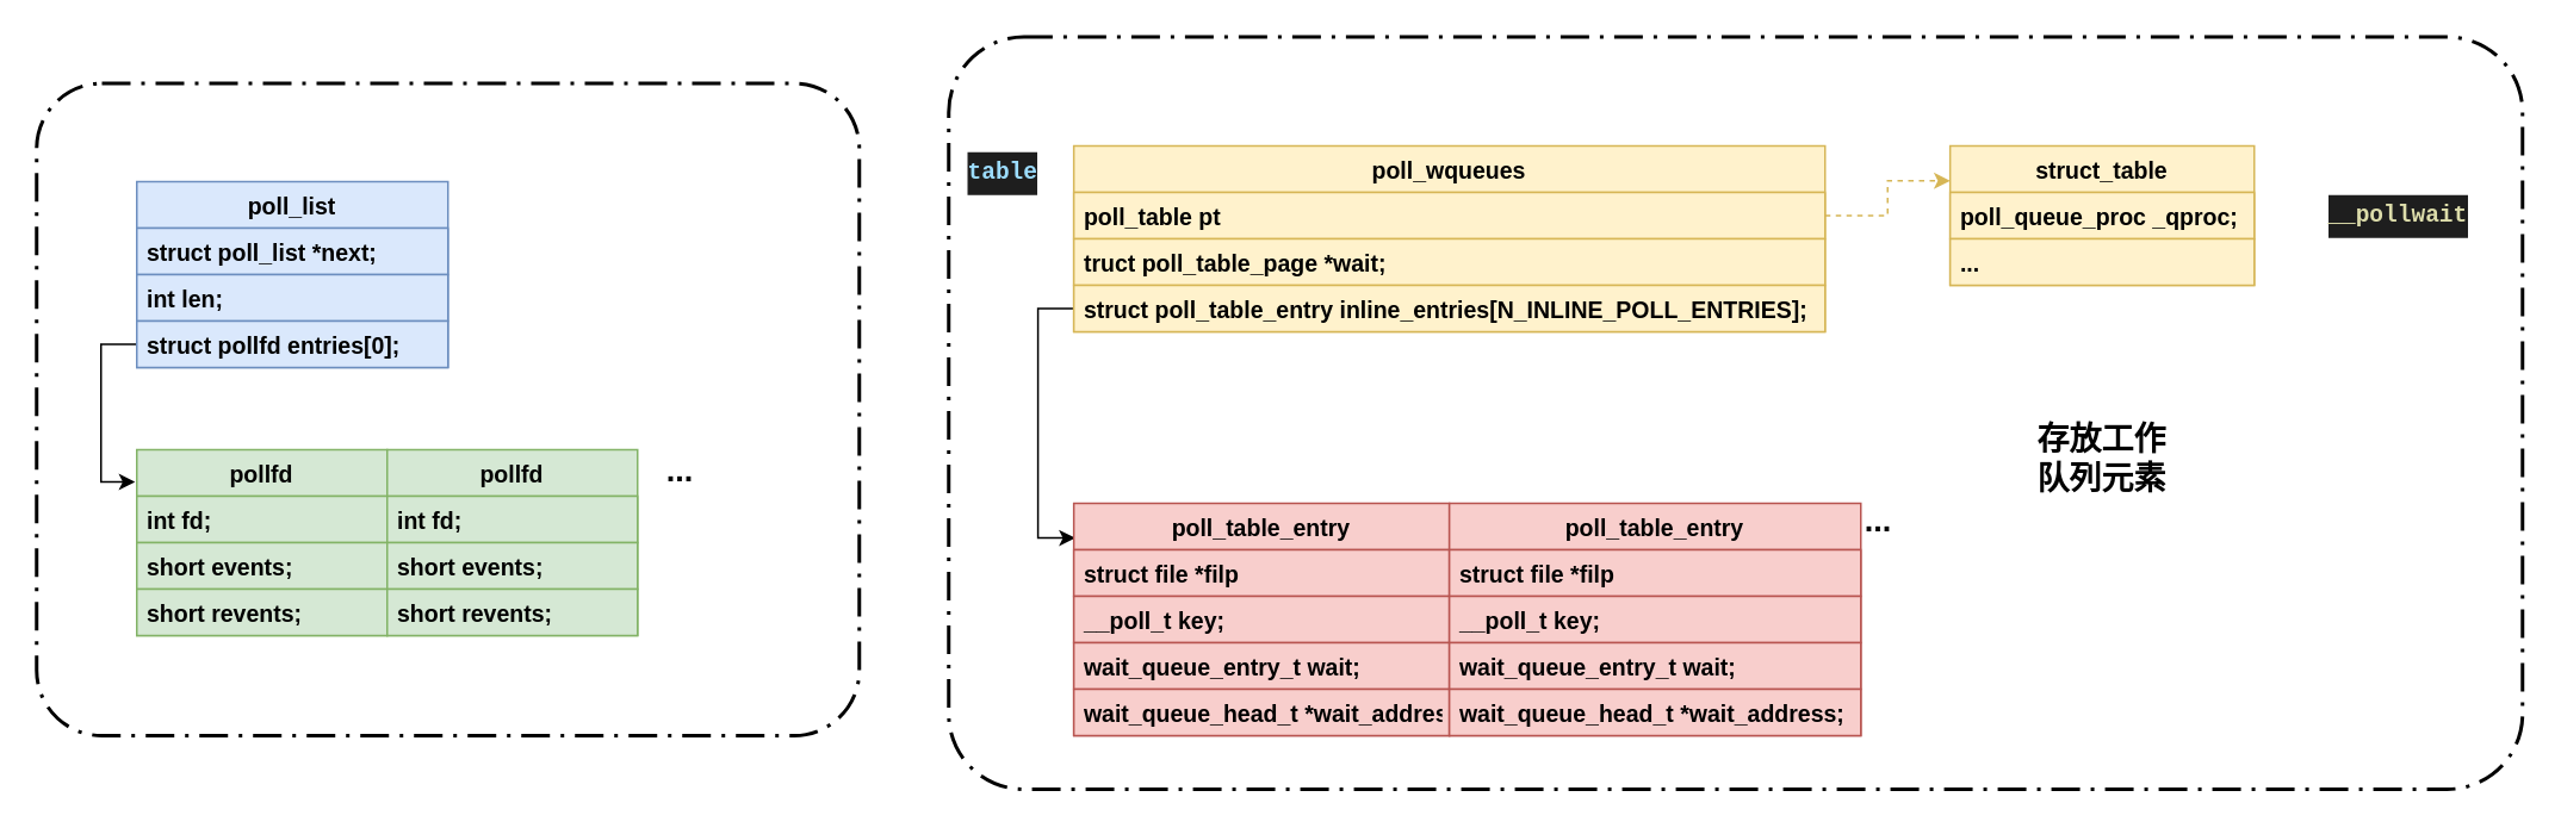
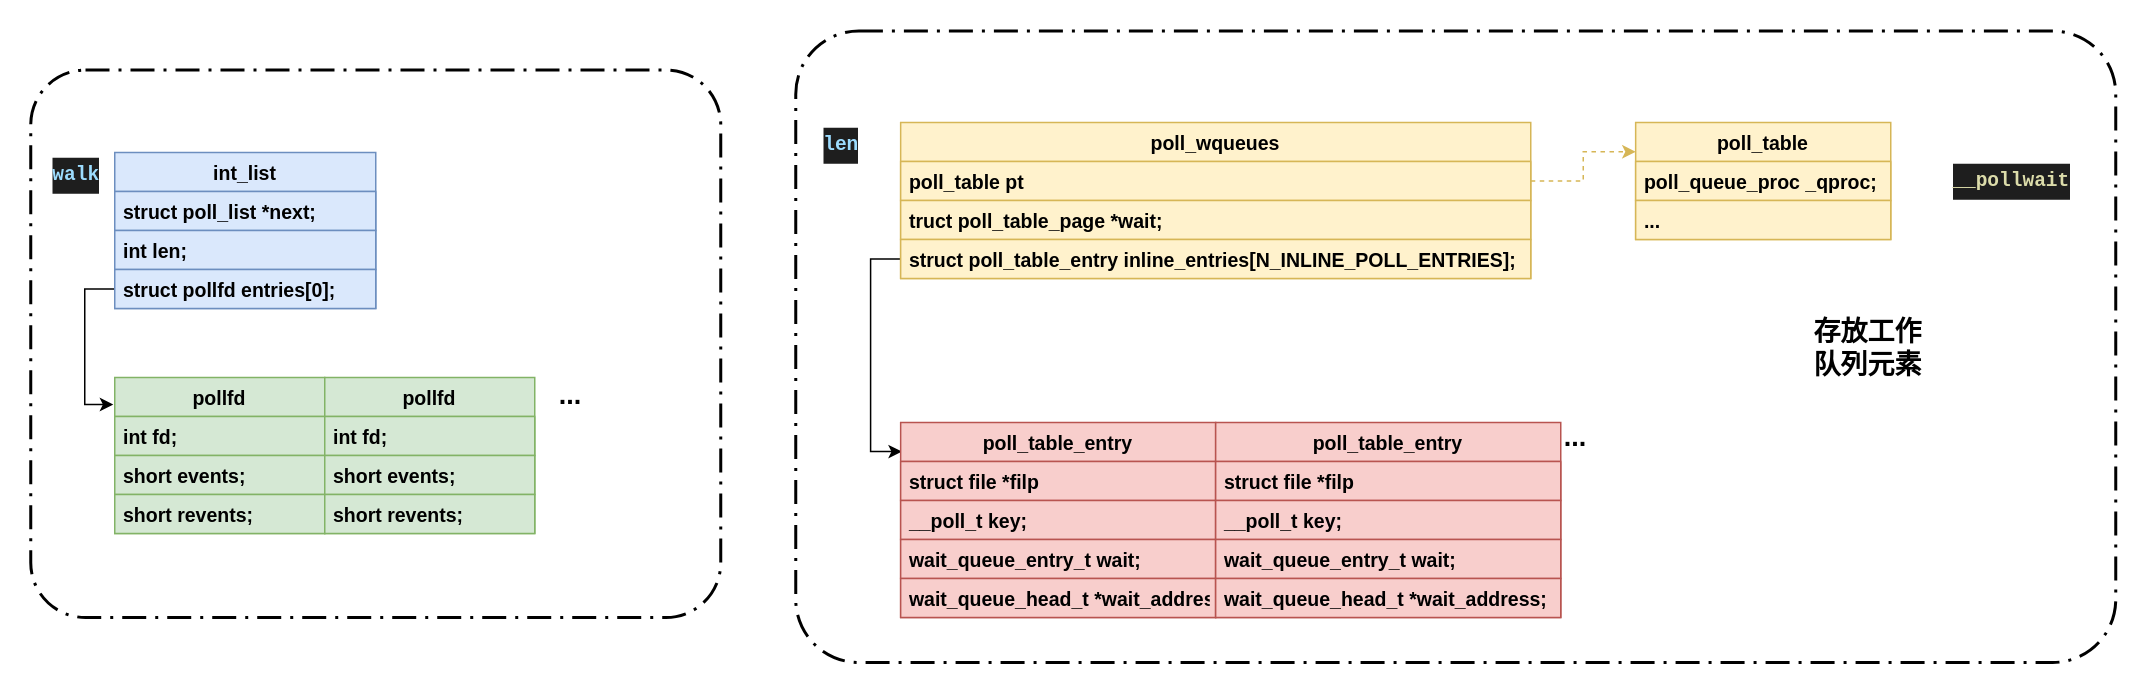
  <mxCell id="0" />
  <mxCell id="1" parent="0" />
  <mxCell id="2" value="" style="rounded=1;arcSize=10;dashed=1;strokeColor=#000000;fillColor=none;gradientColor=none;dashPattern=8 3 1 3;strokeWidth=2;fontSize=15;" vertex="1" parent="1"><mxGeometry x="530" y="20" width="880" height="421" as="geometry" /></mxCell>
  <mxCell id="3" value="" style="rounded=1;arcSize=10;dashed=1;strokeColor=#000000;fillColor=none;gradientColor=none;dashPattern=8 3 1 3;strokeWidth=2;fontSize=15;" vertex="1" parent="1"><mxGeometry x="20" y="46" width="460" height="365" as="geometry" /></mxCell>
  <mxCell id="4" value="&lt;div style=&quot;color: rgb(212, 212, 212); background-color: rgb(30, 30, 30); font-family: consolas, &amp;quot;courier new&amp;quot;, monospace; font-size: 13px; line-height: 24px;&quot;&gt;&lt;span style=&quot;color: rgb(220, 220, 170); font-size: 13px;&quot;&gt;__pollwait&lt;/span&gt;&lt;/div&gt;" style="text;html=1;align=center;verticalAlign=middle;resizable=0;points=[];autosize=1;fontStyle=1;fontSize=13;" vertex="1" parent="1"><mxGeometry x="1295" y="105" width="90" height="30" as="geometry" /></mxCell>
+ <mxCell id="5" value="&lt;div style=&quot;color: rgb(212, 212, 212); background-color: rgb(30, 30, 30); font-family: consolas, &amp;quot;courier new&amp;quot;, monospace; font-size: 13px; line-height: 24px;&quot;&gt;&lt;span style=&quot;color: rgb(156, 220, 254); font-size: 13px;&quot;&gt;walk&lt;/span&gt;&lt;/div&gt;" style="text;html=1;align=center;verticalAlign=middle;resizable=0;points=[];autosize=1;fontStyle=1;fontSize=13;" vertex="1" parent="1"><mxGeometry x="30" y="101" width="40" height="30" as="geometry" /></mxCell>
  <mxCell id="6" style="edgeStyle=orthogonalEdgeStyle;rounded=0;orthogonalLoop=1;jettySize=auto;html=1;entryX=-0.007;entryY=0.173;entryDx=0;entryDy=0;entryPerimeter=0;fontStyle=1;fontSize=13;" edge="1" parent="1" source="16" target="17"><mxGeometry relative="1" as="geometry" /></mxCell>
  <mxCell id="7" value="&lt;font style=&quot;font-size: 18px&quot;&gt;...&lt;/font&gt;" style="text;html=1;strokeColor=none;fillColor=none;align=center;verticalAlign=middle;whiteSpace=wrap;rounded=0;fontStyle=1;fontSize=13;" vertex="1" parent="1"><mxGeometry x="360" y="253" width="40" height="20" as="geometry" /></mxCell>
  <mxCell id="8" value="&lt;font style=&quot;font-size: 18px&quot;&gt;...&lt;/font&gt;" style="text;html=1;strokeColor=none;fillColor=none;align=center;verticalAlign=middle;whiteSpace=wrap;rounded=0;fontStyle=1;fontSize=15;" vertex="1" parent="1"><mxGeometry x="220" y="101" width="40" height="20" as="geometry" /></mxCell>
  <mxCell id="9" style="edgeStyle=orthogonalEdgeStyle;rounded=0;orthogonalLoop=1;jettySize=auto;html=1;entryX=0;entryY=0.25;entryDx=0;entryDy=0;fontSize=13;fillColor=#fff2cc;strokeColor=#d6b656;fontStyle=1;dashed=1;" edge="1" parent="1" source="26" target="29"><mxGeometry relative="1" as="geometry" /></mxCell>
  <mxCell id="10" style="edgeStyle=orthogonalEdgeStyle;rounded=0;orthogonalLoop=1;jettySize=auto;html=1;entryX=0.004;entryY=0.149;entryDx=0;entryDy=0;entryPerimeter=0;fontSize=13;fontStyle=1" edge="1" parent="1" source="28" target="32"><mxGeometry relative="1" as="geometry" /></mxCell>
  <mxCell id="11" value="&lt;font style=&quot;font-size: 18px&quot;&gt;...&lt;/font&gt;" style="text;html=1;strokeColor=none;fillColor=none;align=center;verticalAlign=middle;whiteSpace=wrap;rounded=0;fontStyle=1;fontSize=13;" vertex="1" parent="1"><mxGeometry x="1029.94" y="281" width="40" height="20" as="geometry" /></mxCell>
- <mxCell id="12" value="&lt;div style=&quot;color: rgb(212, 212, 212); background-color: rgb(30, 30, 30); font-family: consolas, &amp;quot;courier new&amp;quot;, monospace; font-size: 13px; line-height: 24px;&quot;&gt;&lt;span style=&quot;color: rgb(156, 220, 254); font-size: 13px;&quot;&gt;table&lt;/span&gt;&lt;/div&gt;" style="text;html=1;align=center;verticalAlign=middle;resizable=0;points=[];autosize=1;fontSize=13;fontStyle=1" vertex="1" parent="1"><mxGeometry x="535" y="81" width="50" height="30" as="geometry" /></mxCell>
- <mxCell id="13" value="poll_list" style="swimlane;fontStyle=1;childLayout=stackLayout;horizontal=1;startSize=26;fillColor=#dae8fc;horizontalStack=0;resizeParent=1;resizeParentMax=0;resizeLast=0;collapsible=1;marginBottom=0;strokeColor=#6c8ebf;fontSize=13;" vertex="1" parent="1"><mxGeometry x="76" y="101" width="174" height="104" as="geometry" /></mxCell>
+ <mxCell id="12" value="&lt;div style=&quot;color: rgb(212, 212, 212); background-color: rgb(30, 30, 30); font-family: consolas, &amp;quot;courier new&amp;quot;, monospace; font-size: 13px; line-height: 24px;&quot;&gt;&lt;span style=&quot;color: rgb(156, 220, 254); font-size: 13px;&quot;&gt;len&lt;/span&gt;&lt;/div&gt;" style="text;html=1;align=center;verticalAlign=middle;resizable=0;points=[];autosize=1;fontSize=13;fontStyle=1" vertex="1" parent="1"><mxGeometry x="535" y="81" width="50" height="30" as="geometry" /></mxCell>
+ <mxCell id="13" value="int_list" style="swimlane;fontStyle=1;childLayout=stackLayout;horizontal=1;startSize=26;fillColor=#dae8fc;horizontalStack=0;resizeParent=1;resizeParentMax=0;resizeLast=0;collapsible=1;marginBottom=0;strokeColor=#6c8ebf;fontSize=13;" vertex="1" parent="1"><mxGeometry x="76" y="101" width="174" height="104" as="geometry" /></mxCell>
  <mxCell id="14" value="struct poll_list *next;" style="text;strokeColor=#6c8ebf;fillColor=#dae8fc;align=left;verticalAlign=top;spacingLeft=4;spacingRight=4;overflow=hidden;rotatable=0;points=[[0,0.5],[1,0.5]];portConstraint=eastwest;fontStyle=1;fontSize=13;" vertex="1" parent="13"><mxGeometry y="26" width="174" height="26" as="geometry" /></mxCell>
  <mxCell id="15" value="int len;" style="text;strokeColor=#6c8ebf;fillColor=#dae8fc;align=left;verticalAlign=top;spacingLeft=4;spacingRight=4;overflow=hidden;rotatable=0;points=[[0,0.5],[1,0.5]];portConstraint=eastwest;fontStyle=1;fontSize=13;" vertex="1" parent="13"><mxGeometry y="52" width="174" height="26" as="geometry" /></mxCell>
  <mxCell id="16" value="struct pollfd entries[0];" style="text;strokeColor=#6c8ebf;fillColor=#dae8fc;align=left;verticalAlign=top;spacingLeft=4;spacingRight=4;overflow=hidden;rotatable=0;points=[[0,0.5],[1,0.5]];portConstraint=eastwest;fontStyle=1;fontSize=13;" vertex="1" parent="13"><mxGeometry y="78" width="174" height="26" as="geometry" /></mxCell>
  <mxCell id="17" value="pollfd" style="swimlane;fontStyle=1;childLayout=stackLayout;horizontal=1;startSize=26;fillColor=#d5e8d4;horizontalStack=0;resizeParent=1;resizeParentMax=0;resizeLast=0;collapsible=1;marginBottom=0;strokeColor=#82b366;fontSize=13;" vertex="1" parent="1"><mxGeometry x="76" y="251" width="140" height="104" as="geometry" /></mxCell>
  <mxCell id="18" value="int fd;" style="text;strokeColor=#82b366;fillColor=#d5e8d4;align=left;verticalAlign=top;spacingLeft=4;spacingRight=4;overflow=hidden;rotatable=0;points=[[0,0.5],[1,0.5]];portConstraint=eastwest;fontStyle=1;fontSize=13;" vertex="1" parent="17"><mxGeometry y="26" width="140" height="26" as="geometry" /></mxCell>
  <mxCell id="19" value="short events;" style="text;strokeColor=#82b366;fillColor=#d5e8d4;align=left;verticalAlign=top;spacingLeft=4;spacingRight=4;overflow=hidden;rotatable=0;points=[[0,0.5],[1,0.5]];portConstraint=eastwest;fontStyle=1;fontSize=13;" vertex="1" parent="17"><mxGeometry y="52" width="140" height="26" as="geometry" /></mxCell>
  <mxCell id="20" value="short revents;" style="text;strokeColor=#82b366;fillColor=#d5e8d4;align=left;verticalAlign=top;spacingLeft=4;spacingRight=4;overflow=hidden;rotatable=0;points=[[0,0.5],[1,0.5]];portConstraint=eastwest;fontStyle=1;fontSize=13;" vertex="1" parent="17"><mxGeometry y="78" width="140" height="26" as="geometry" /></mxCell>
  <mxCell id="21" value="pollfd" style="swimlane;fontStyle=1;childLayout=stackLayout;horizontal=1;startSize=26;fillColor=#d5e8d4;horizontalStack=0;resizeParent=1;resizeParentMax=0;resizeLast=0;collapsible=1;marginBottom=0;strokeColor=#82b366;fontSize=13;" vertex="1" parent="1"><mxGeometry x="216" y="251" width="140" height="104" as="geometry" /></mxCell>
  <mxCell id="22" value="int fd;" style="text;strokeColor=#82b366;fillColor=#d5e8d4;align=left;verticalAlign=top;spacingLeft=4;spacingRight=4;overflow=hidden;rotatable=0;points=[[0,0.5],[1,0.5]];portConstraint=eastwest;fontStyle=1;fontSize=13;" vertex="1" parent="21"><mxGeometry y="26" width="140" height="26" as="geometry" /></mxCell>
  <mxCell id="23" value="short events;" style="text;strokeColor=#82b366;fillColor=#d5e8d4;align=left;verticalAlign=top;spacingLeft=4;spacingRight=4;overflow=hidden;rotatable=0;points=[[0,0.5],[1,0.5]];portConstraint=eastwest;fontStyle=1;fontSize=13;" vertex="1" parent="21"><mxGeometry y="52" width="140" height="26" as="geometry" /></mxCell>
  <mxCell id="24" value="short revents;" style="text;strokeColor=#82b366;fillColor=#d5e8d4;align=left;verticalAlign=top;spacingLeft=4;spacingRight=4;overflow=hidden;rotatable=0;points=[[0,0.5],[1,0.5]];portConstraint=eastwest;fontStyle=1;fontSize=13;" vertex="1" parent="21"><mxGeometry y="78" width="140" height="26" as="geometry" /></mxCell>
  <mxCell id="25" value="poll_wqueues" style="swimlane;fontStyle=1;childLayout=stackLayout;horizontal=1;startSize=26;fillColor=#fff2cc;horizontalStack=0;resizeParent=1;resizeParentMax=0;resizeLast=0;collapsible=1;marginBottom=0;strokeColor=#d6b656;fontSize=13;" vertex="1" parent="1"><mxGeometry x="599.94" y="81" width="420.06" height="104" as="geometry" /></mxCell>
  <mxCell id="26" value="poll_table pt" style="text;strokeColor=#d6b656;fillColor=#fff2cc;align=left;verticalAlign=top;spacingLeft=4;spacingRight=4;overflow=hidden;rotatable=0;points=[[0,0.5],[1,0.5]];portConstraint=eastwest;fontStyle=1;fontSize=13;" vertex="1" parent="25"><mxGeometry y="26" width="420.06" height="26" as="geometry" /></mxCell>
  <mxCell id="27" value="truct poll_table_page *wait;" style="text;strokeColor=#d6b656;fillColor=#fff2cc;align=left;verticalAlign=top;spacingLeft=4;spacingRight=4;overflow=hidden;rotatable=0;points=[[0,0.5],[1,0.5]];portConstraint=eastwest;fontStyle=1;fontSize=13;" vertex="1" parent="25"><mxGeometry y="52" width="420.06" height="26" as="geometry" /></mxCell>
  <mxCell id="28" value="struct poll_table_entry inline_entries[N_INLINE_POLL_ENTRIES];" style="text;strokeColor=#d6b656;fillColor=#fff2cc;align=left;verticalAlign=top;spacingLeft=4;spacingRight=4;overflow=hidden;rotatable=0;points=[[0,0.5],[1,0.5]];portConstraint=eastwest;fontStyle=1;fontSize=13;" vertex="1" parent="25"><mxGeometry y="78" width="420.06" height="26" as="geometry" /></mxCell>
- <mxCell id="29" value="struct_table" style="swimlane;fontStyle=1;childLayout=stackLayout;horizontal=1;startSize=26;fillColor=#fff2cc;horizontalStack=0;resizeParent=1;resizeParentMax=0;resizeLast=0;collapsible=1;marginBottom=0;strokeColor=#d6b656;fontSize=13;" vertex="1" parent="1"><mxGeometry x="1089.94" y="81" width="170.06" height="78" as="geometry" /></mxCell>
+ <mxCell id="29" value="poll_table" style="swimlane;fontStyle=1;childLayout=stackLayout;horizontal=1;startSize=26;fillColor=#fff2cc;horizontalStack=0;resizeParent=1;resizeParentMax=0;resizeLast=0;collapsible=1;marginBottom=0;strokeColor=#d6b656;fontSize=13;" vertex="1" parent="1"><mxGeometry x="1089.94" y="81" width="170.06" height="78" as="geometry" /></mxCell>
  <mxCell id="30" value="poll_queue_proc _qproc;" style="text;strokeColor=#d6b656;fillColor=#fff2cc;align=left;verticalAlign=top;spacingLeft=4;spacingRight=4;overflow=hidden;rotatable=0;points=[[0,0.5],[1,0.5]];portConstraint=eastwest;fontStyle=1;fontSize=13;" vertex="1" parent="29"><mxGeometry y="26" width="170.06" height="26" as="geometry" /></mxCell>
  <mxCell id="31" value="..." style="text;strokeColor=#d6b656;fillColor=#fff2cc;align=left;verticalAlign=top;spacingLeft=4;spacingRight=4;overflow=hidden;rotatable=0;points=[[0,0.5],[1,0.5]];portConstraint=eastwest;fontStyle=1;fontSize=13;" vertex="1" parent="29"><mxGeometry y="52" width="170.06" height="26" as="geometry" /></mxCell>
  <mxCell id="32" value="poll_table_entry" style="swimlane;fontStyle=1;childLayout=stackLayout;horizontal=1;startSize=26;fillColor=#f8cecc;horizontalStack=0;resizeParent=1;resizeParentMax=0;resizeLast=0;collapsible=1;marginBottom=0;fontSize=13;strokeColor=#b85450;" vertex="1" parent="1"><mxGeometry x="599.94" y="281" width="210" height="130" as="geometry" /></mxCell>
  <mxCell id="33" value="struct file *filp" style="text;strokeColor=#b85450;fillColor=#f8cecc;align=left;verticalAlign=top;spacingLeft=4;spacingRight=4;overflow=hidden;rotatable=0;points=[[0,0.5],[1,0.5]];portConstraint=eastwest;fontStyle=1;fontSize=13;" vertex="1" parent="32"><mxGeometry y="26" width="210" height="26" as="geometry" /></mxCell>
  <mxCell id="34" value="__poll_t key;" style="text;strokeColor=#b85450;fillColor=#f8cecc;align=left;verticalAlign=top;spacingLeft=4;spacingRight=4;overflow=hidden;rotatable=0;points=[[0,0.5],[1,0.5]];portConstraint=eastwest;fontStyle=1;fontSize=13;" vertex="1" parent="32"><mxGeometry y="52" width="210" height="26" as="geometry" /></mxCell>
  <mxCell id="35" value="wait_queue_entry_t wait;" style="text;strokeColor=#b85450;fillColor=#f8cecc;align=left;verticalAlign=top;spacingLeft=4;spacingRight=4;overflow=hidden;rotatable=0;points=[[0,0.5],[1,0.5]];portConstraint=eastwest;fontStyle=1;fontSize=13;" vertex="1" parent="32"><mxGeometry y="78" width="210" height="26" as="geometry" /></mxCell>
  <mxCell id="36" value="wait_queue_head_t *wait_address;" style="text;strokeColor=#b85450;fillColor=#f8cecc;align=left;verticalAlign=top;spacingLeft=4;spacingRight=4;overflow=hidden;rotatable=0;points=[[0,0.5],[1,0.5]];portConstraint=eastwest;fontStyle=1;fontSize=13;" vertex="1" parent="32"><mxGeometry y="104" width="210" height="26" as="geometry" /></mxCell>
  <mxCell id="37" value="poll_table_entry" style="swimlane;fontStyle=1;childLayout=stackLayout;horizontal=1;startSize=26;fillColor=#f8cecc;horizontalStack=0;resizeParent=1;resizeParentMax=0;resizeLast=0;collapsible=1;marginBottom=0;fontSize=13;strokeColor=#b85450;" vertex="1" parent="1"><mxGeometry x="809.94" y="281" width="230.06" height="130" as="geometry" /></mxCell>
  <mxCell id="38" value="struct file *filp" style="text;strokeColor=#b85450;fillColor=#f8cecc;align=left;verticalAlign=top;spacingLeft=4;spacingRight=4;overflow=hidden;rotatable=0;points=[[0,0.5],[1,0.5]];portConstraint=eastwest;fontStyle=1;fontSize=13;" vertex="1" parent="37"><mxGeometry y="26" width="230.06" height="26" as="geometry" /></mxCell>
  <mxCell id="39" value="__poll_t key;" style="text;strokeColor=#b85450;fillColor=#f8cecc;align=left;verticalAlign=top;spacingLeft=4;spacingRight=4;overflow=hidden;rotatable=0;points=[[0,0.5],[1,0.5]];portConstraint=eastwest;fontStyle=1;fontSize=13;" vertex="1" parent="37"><mxGeometry y="52" width="230.06" height="26" as="geometry" /></mxCell>
  <mxCell id="40" value="wait_queue_entry_t wait;" style="text;strokeColor=#b85450;fillColor=#f8cecc;align=left;verticalAlign=top;spacingLeft=4;spacingRight=4;overflow=hidden;rotatable=0;points=[[0,0.5],[1,0.5]];portConstraint=eastwest;fontStyle=1;fontSize=13;" vertex="1" parent="37"><mxGeometry y="78" width="230.06" height="26" as="geometry" /></mxCell>
  <mxCell id="41" value="wait_queue_head_t *wait_address;" style="text;strokeColor=#b85450;fillColor=#f8cecc;align=left;verticalAlign=top;spacingLeft=4;spacingRight=4;overflow=hidden;rotatable=0;points=[[0,0.5],[1,0.5]];portConstraint=eastwest;fontStyle=1;fontSize=13;" vertex="1" parent="37"><mxGeometry y="104" width="230.06" height="26" as="geometry" /></mxCell>
- <mxCell id="42" value="&lt;span style=&quot;font-size: 18px&quot;&gt;&lt;b&gt;存放工作队列元素&lt;/b&gt;&lt;/span&gt;" style="text;html=1;strokeColor=none;fillColor=none;align=center;verticalAlign=middle;whiteSpace=wrap;rounded=0;fontSize=15;" vertex="1" parent="1"><mxGeometry x="1130" y="233" width="90" height="48" as="geometry" /></mxCell>
+ <mxCell id="42" value="&lt;span style=&quot;font-size: 18px&quot;&gt;&lt;b&gt;存放工作队列元素&lt;/b&gt;&lt;/span&gt;" style="text;html=1;strokeColor=none;fillColor=none;align=center;verticalAlign=middle;whiteSpace=wrap;rounded=0;fontSize=15;" vertex="1" parent="1"><mxGeometry x="1200" y="208" width="90" height="48" as="geometry" /></mxCell>
